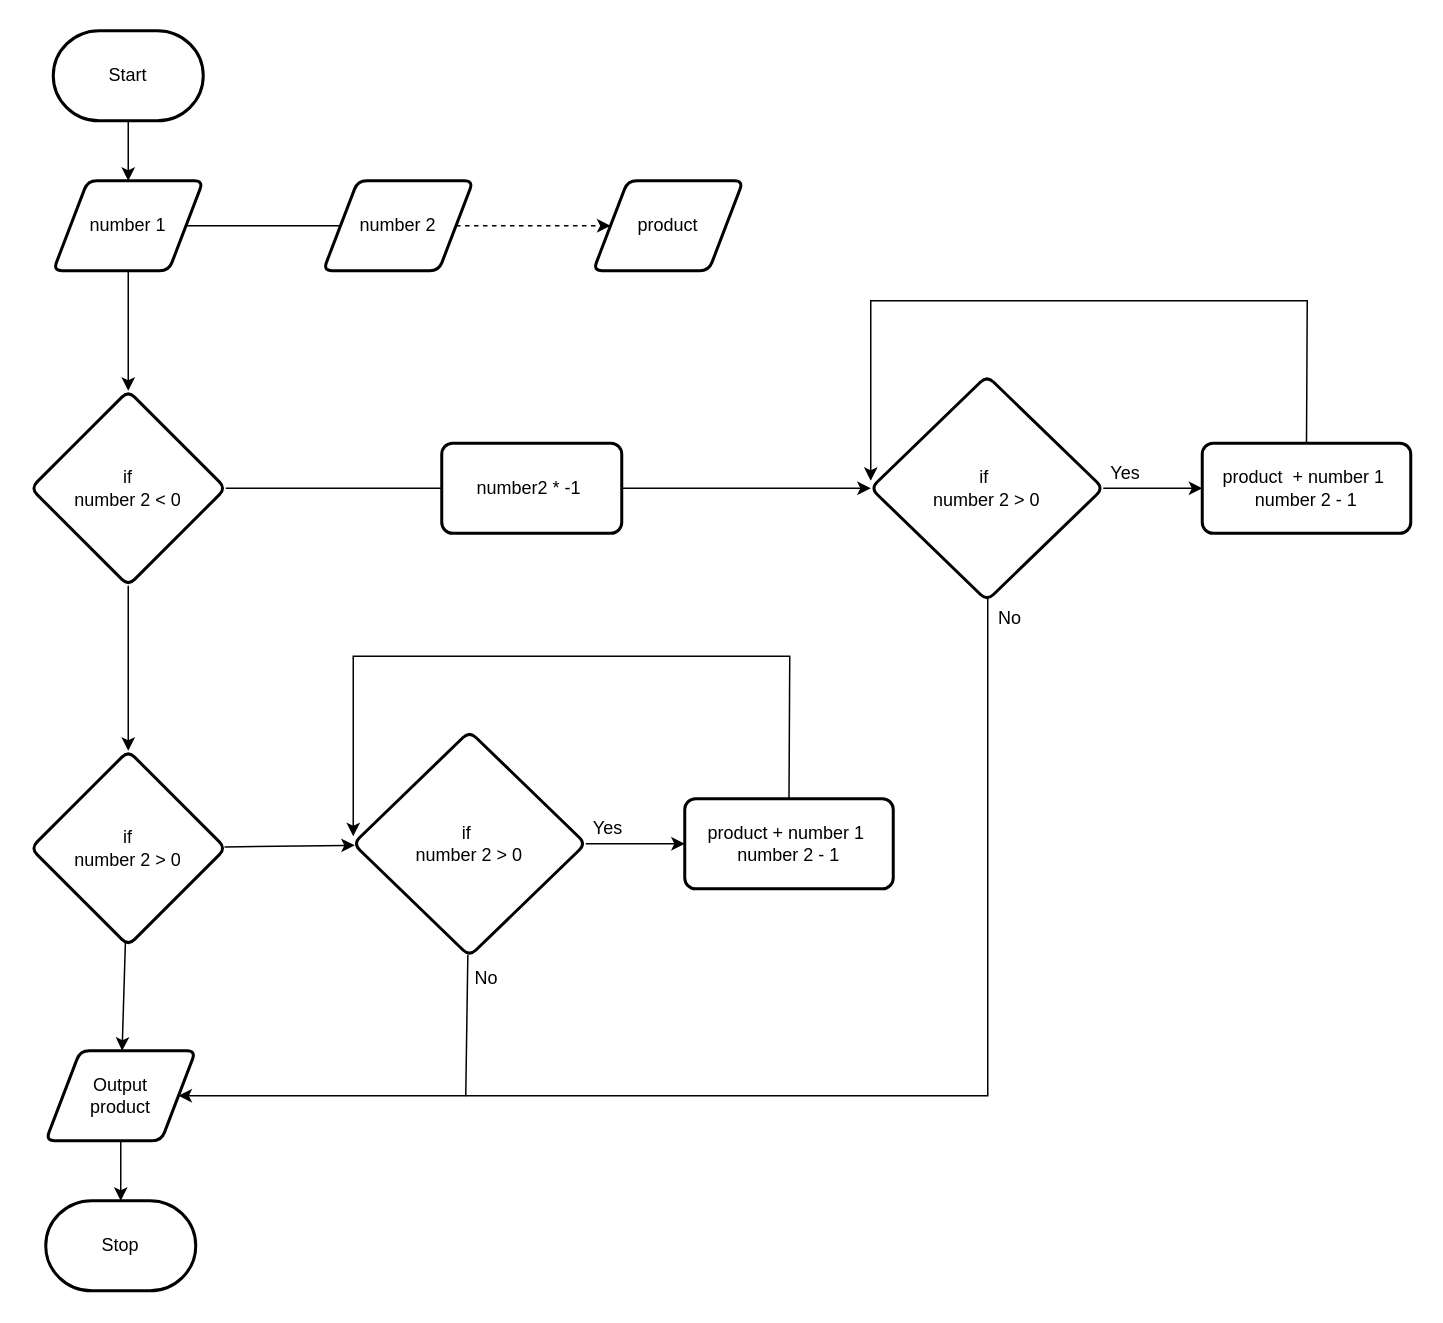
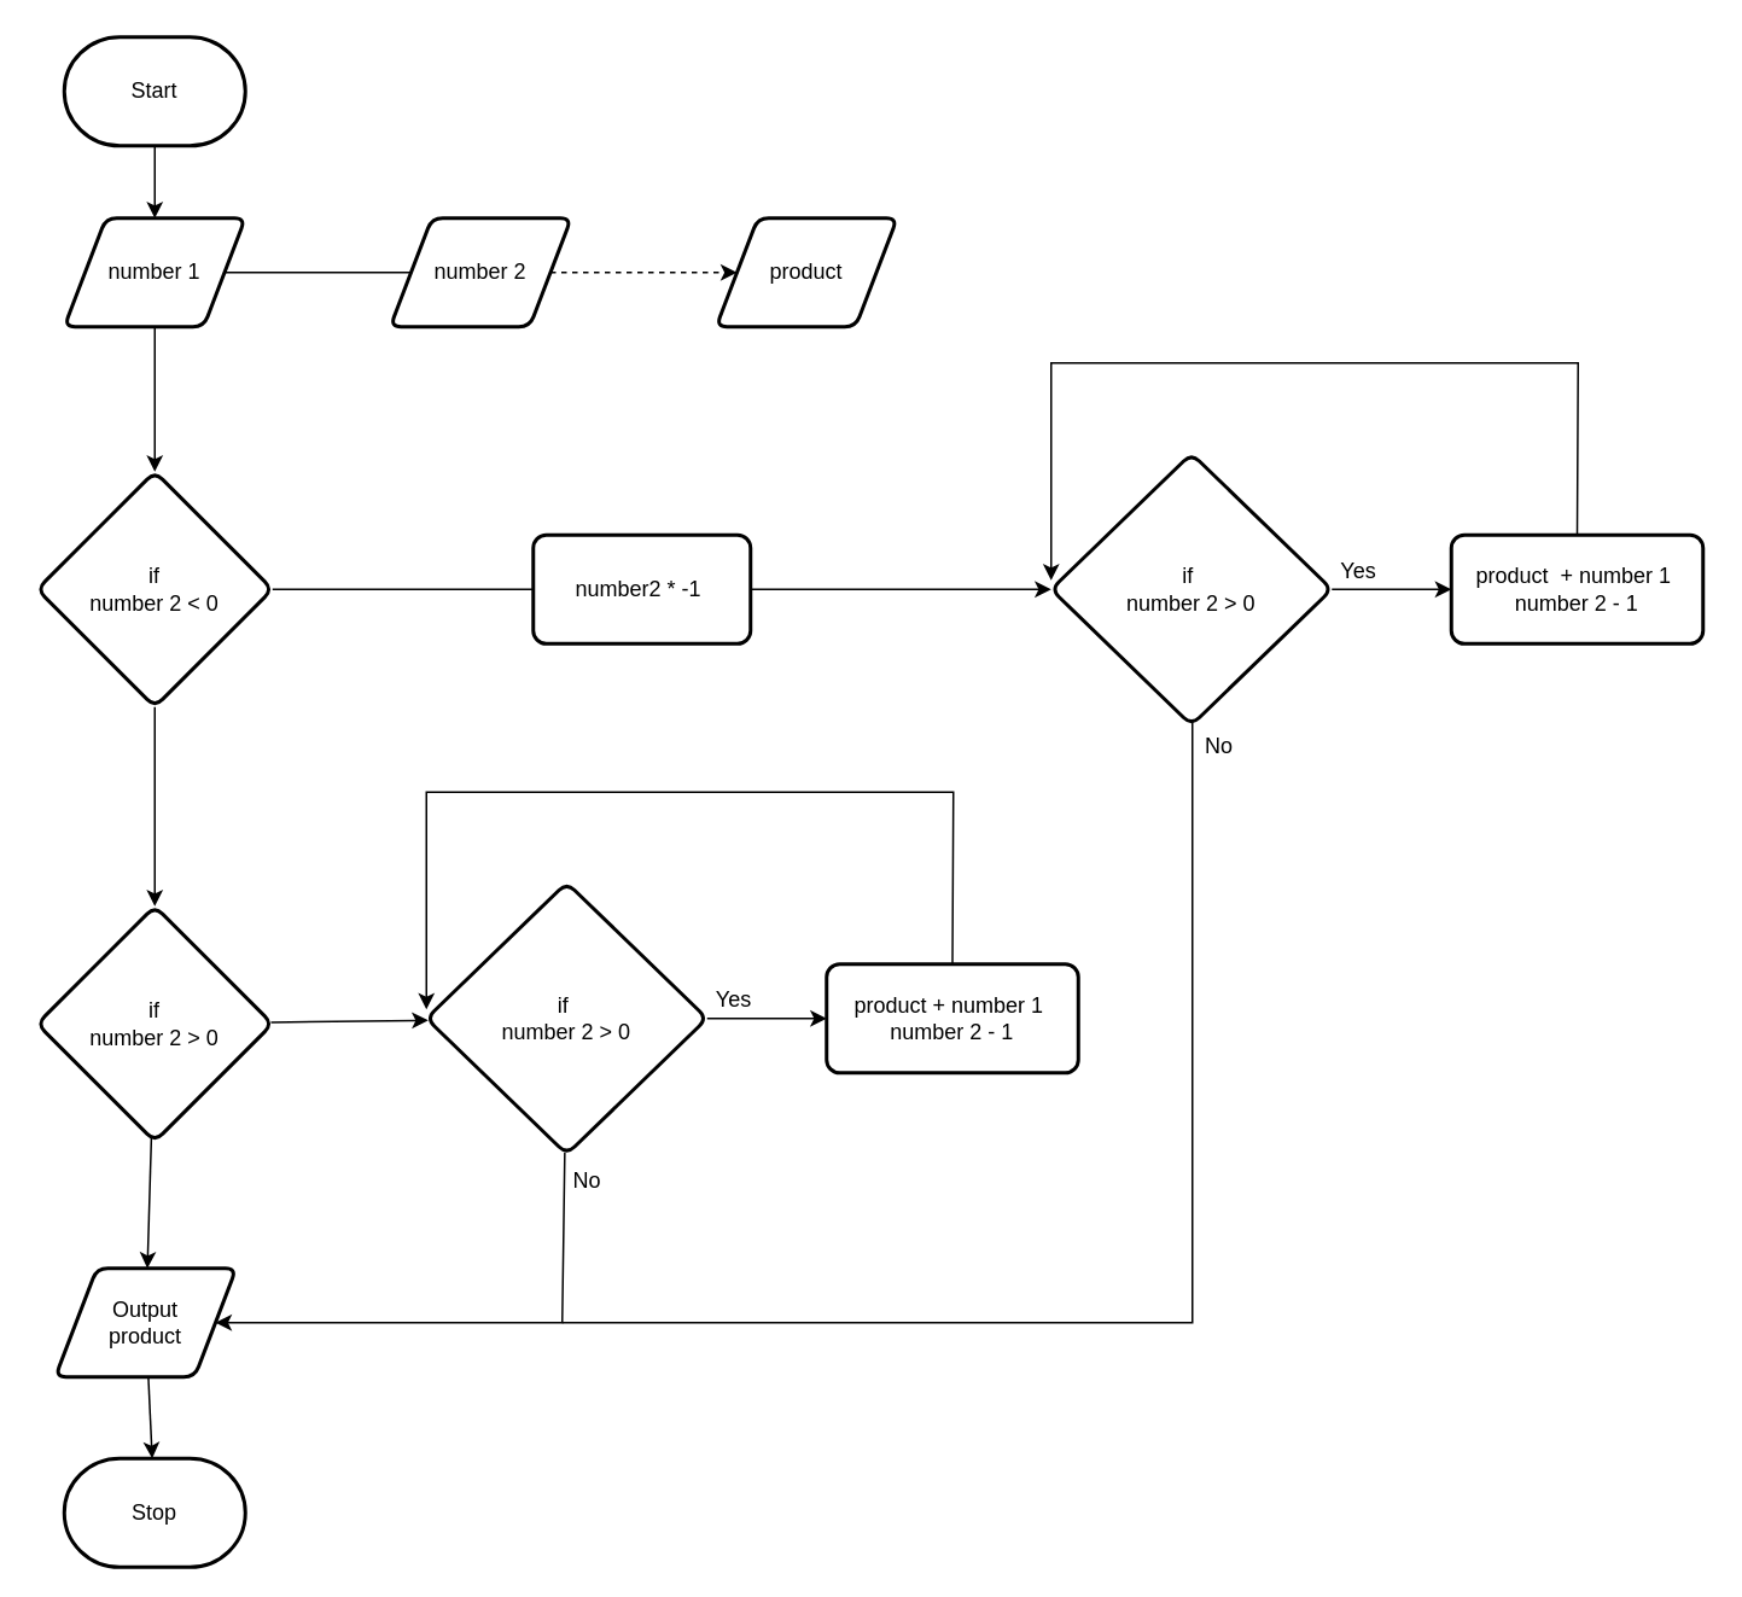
  <mxCell id="0" />
  <mxCell id="1" parent="0" />
  <mxCell id="2" style="edgeStyle=none;html=1;" parent="1" source="3" target="5" edge="1"><mxGeometry relative="1" as="geometry" /></mxCell>
  <mxCell id="3" value="Start" style="strokeWidth=2;html=1;shape=mxgraph.flowchart.terminator;whiteSpace=wrap;" parent="1" vertex="1"><mxGeometry x="35" y="20" width="100" height="60" as="geometry" /></mxCell>
  <mxCell id="4" value="" style="edgeStyle=none;html=1;" edge="1" parent="1" source="5" target="14"><mxGeometry relative="1" as="geometry" /></mxCell>
  <mxCell id="5" value="number 1" style="shape=parallelogram;html=1;strokeWidth=2;perimeter=parallelogramPerimeter;whiteSpace=wrap;rounded=1;arcSize=12;size=0.23;" parent="1" vertex="1"><mxGeometry x="35" y="120" width="100" height="60" as="geometry" /></mxCell>
  <mxCell id="6" style="edgeStyle=none;html=1;" parent="1" source="7" target="8" edge="1"><mxGeometry relative="1" as="geometry" /></mxCell>
  <mxCell id="7" value="Output&lt;br&gt;product" style="shape=parallelogram;html=1;strokeWidth=2;perimeter=parallelogramPerimeter;whiteSpace=wrap;rounded=1;arcSize=12;size=0.23;" parent="1" vertex="1"><mxGeometry x="30" y="700" width="100" height="60" as="geometry" /></mxCell>
- <mxCell id="8" value="Stop" style="strokeWidth=2;html=1;shape=mxgraph.flowchart.terminator;whiteSpace=wrap;" parent="1" vertex="1"><mxGeometry x="30" y="800" width="100" height="60" as="geometry" /></mxCell>
+ <mxCell id="8" value="Stop" style="strokeWidth=2;html=1;shape=mxgraph.flowchart.terminator;whiteSpace=wrap;" parent="1" vertex="1"><mxGeometry x="35" y="805" width="100" height="60" as="geometry" /></mxCell>
  <mxCell id="9" value="" style="edgeStyle=none;html=1;dashed=1;" edge="1" parent="1" source="10" target="15"><mxGeometry relative="1" as="geometry" /></mxCell>
  <mxCell id="10" value="number 2" style="shape=parallelogram;html=1;strokeWidth=2;perimeter=parallelogramPerimeter;whiteSpace=wrap;rounded=1;arcSize=12;size=0.23;" vertex="1" parent="1"><mxGeometry x="215" y="120" width="100" height="60" as="geometry" /></mxCell>
  <mxCell id="11" value="" style="endArrow=none;html=1;exitX=1;exitY=0.5;exitDx=0;exitDy=0;entryX=0;entryY=0.5;entryDx=0;entryDy=0;" edge="1" parent="1" source="5" target="10"><mxGeometry width="50" height="50" relative="1" as="geometry"><mxPoint x="145" y="160" as="sourcePoint" /><mxPoint x="195" y="110" as="targetPoint" /></mxGeometry></mxCell>
  <mxCell id="12" value="" style="edgeStyle=none;html=1;" edge="1" parent="1" source="14" target="18"><mxGeometry relative="1" as="geometry" /></mxCell>
  <mxCell id="13" value="" style="edgeStyle=none;html=1;endArrow=none;" edge="1" parent="1" source="14" target="20"><mxGeometry relative="1" as="geometry" /></mxCell>
  <mxCell id="14" value="if&lt;br&gt;number 2 &amp;lt; 0" style="rhombus;whiteSpace=wrap;html=1;strokeWidth=2;rounded=1;arcSize=12;" vertex="1" parent="1"><mxGeometry x="20" y="260" width="130" height="130" as="geometry" /></mxCell>
  <mxCell id="15" value="product" style="shape=parallelogram;html=1;strokeWidth=2;perimeter=parallelogramPerimeter;whiteSpace=wrap;rounded=1;arcSize=12;size=0.23;" vertex="1" parent="1"><mxGeometry x="395" y="120" width="100" height="60" as="geometry" /></mxCell>
  <mxCell id="16" value="" style="edgeStyle=none;rounded=0;html=1;" edge="1" parent="1" source="18" target="29"><mxGeometry relative="1" as="geometry" /></mxCell>
  <mxCell id="17" value="" style="edgeStyle=none;rounded=0;html=1;" edge="1" parent="1" source="18" target="7"><mxGeometry relative="1" as="geometry" /></mxCell>
  <mxCell id="18" value="if&lt;br&gt;number 2 &amp;gt; 0" style="rhombus;whiteSpace=wrap;html=1;strokeWidth=2;rounded=1;arcSize=12;" vertex="1" parent="1"><mxGeometry x="20" y="500" width="130" height="130" as="geometry" /></mxCell>
  <mxCell id="19" value="" style="edgeStyle=none;html=1;" edge="1" parent="1" source="20" target="22"><mxGeometry relative="1" as="geometry" /></mxCell>
  <mxCell id="20" value="number2 * -1&amp;nbsp;" style="whiteSpace=wrap;html=1;strokeWidth=2;rounded=1;arcSize=12;" vertex="1" parent="1"><mxGeometry x="294" y="295" width="120" height="60" as="geometry" /></mxCell>
  <mxCell id="21" value="" style="edgeStyle=none;html=1;" edge="1" parent="1" source="22" target="23"><mxGeometry relative="1" as="geometry" /></mxCell>
  <mxCell id="22" value="if&amp;nbsp;&lt;br&gt;number 2 &amp;gt; 0&lt;br&gt;" style="rhombus;whiteSpace=wrap;html=1;strokeWidth=2;rounded=1;arcSize=12;" vertex="1" parent="1"><mxGeometry x="580" y="250" width="155" height="150" as="geometry" /></mxCell>
  <mxCell id="23" value="product&amp;nbsp; + number 1&amp;nbsp;&lt;br&gt;number 2 - 1" style="whiteSpace=wrap;html=1;strokeWidth=2;rounded=1;arcSize=12;" vertex="1" parent="1"><mxGeometry x="801" y="295" width="139" height="60" as="geometry" /></mxCell>
  <mxCell id="24" value="" style="endArrow=classic;html=1;exitX=0.5;exitY=0;exitDx=0;exitDy=0;rounded=0;" edge="1" parent="1" source="23"><mxGeometry width="50" height="50" relative="1" as="geometry"><mxPoint x="670" y="460" as="sourcePoint" /><mxPoint x="580" y="320" as="targetPoint" /><Array as="points"><mxPoint x="871" y="200" /><mxPoint x="580" y="200" /></Array></mxGeometry></mxCell>
  <mxCell id="25" value="Yes" style="text;html=1;strokeColor=none;fillColor=none;align=center;verticalAlign=middle;whiteSpace=wrap;rounded=0;" vertex="1" parent="1"><mxGeometry x="720" y="300" width="60" height="30" as="geometry" /></mxCell>
  <mxCell id="26" value="No" style="text;html=1;strokeColor=none;fillColor=none;align=center;verticalAlign=middle;whiteSpace=wrap;rounded=0;" vertex="1" parent="1"><mxGeometry x="643" y="397" width="60" height="30" as="geometry" /></mxCell>
  <mxCell id="27" value="" style="edgeStyle=none;html=1;" edge="1" parent="1" source="29" target="30"><mxGeometry relative="1" as="geometry" /></mxCell>
  <mxCell id="28" value="" style="edgeStyle=none;rounded=0;html=1;entryX=1;entryY=0.5;entryDx=0;entryDy=0;" edge="1" parent="1" source="29" target="7"><mxGeometry relative="1" as="geometry"><mxPoint x="312.5" y="772" as="targetPoint" /><Array as="points"><mxPoint x="310" y="730" /></Array></mxGeometry></mxCell>
  <mxCell id="29" value="if&amp;nbsp;&lt;br&gt;number 2 &amp;gt; 0&lt;br&gt;" style="rhombus;whiteSpace=wrap;html=1;strokeWidth=2;rounded=1;arcSize=12;" vertex="1" parent="1"><mxGeometry x="235" y="487" width="155" height="150" as="geometry" /></mxCell>
  <mxCell id="30" value="product + number 1&amp;nbsp;&lt;br&gt;number 2 - 1" style="whiteSpace=wrap;html=1;strokeWidth=2;rounded=1;arcSize=12;" vertex="1" parent="1"><mxGeometry x="456" y="532" width="139" height="60" as="geometry" /></mxCell>
  <mxCell id="31" value="" style="endArrow=classic;html=1;exitX=0.5;exitY=0;exitDx=0;exitDy=0;rounded=0;" edge="1" parent="1" source="30"><mxGeometry width="50" height="50" relative="1" as="geometry"><mxPoint x="325" y="697" as="sourcePoint" /><mxPoint x="235" y="557" as="targetPoint" /><Array as="points"><mxPoint x="526" y="437" /><mxPoint x="235" y="437" /></Array></mxGeometry></mxCell>
  <mxCell id="32" value="Yes" style="text;html=1;strokeColor=none;fillColor=none;align=center;verticalAlign=middle;whiteSpace=wrap;rounded=0;" vertex="1" parent="1"><mxGeometry x="375" y="537" width="60" height="30" as="geometry" /></mxCell>
  <mxCell id="33" value="No" style="text;html=1;strokeColor=none;fillColor=none;align=center;verticalAlign=middle;whiteSpace=wrap;rounded=0;" vertex="1" parent="1"><mxGeometry x="294" y="637" width="60" height="30" as="geometry" /></mxCell>
  <mxCell id="34" value="" style="endArrow=none;html=1;rounded=0;exitX=0.25;exitY=0;exitDx=0;exitDy=0;" edge="1" parent="1" source="26"><mxGeometry width="50" height="50" relative="1" as="geometry"><mxPoint x="470" y="640" as="sourcePoint" /><mxPoint x="310" y="730" as="targetPoint" /><Array as="points"><mxPoint x="658" y="730" /></Array></mxGeometry></mxCell>
